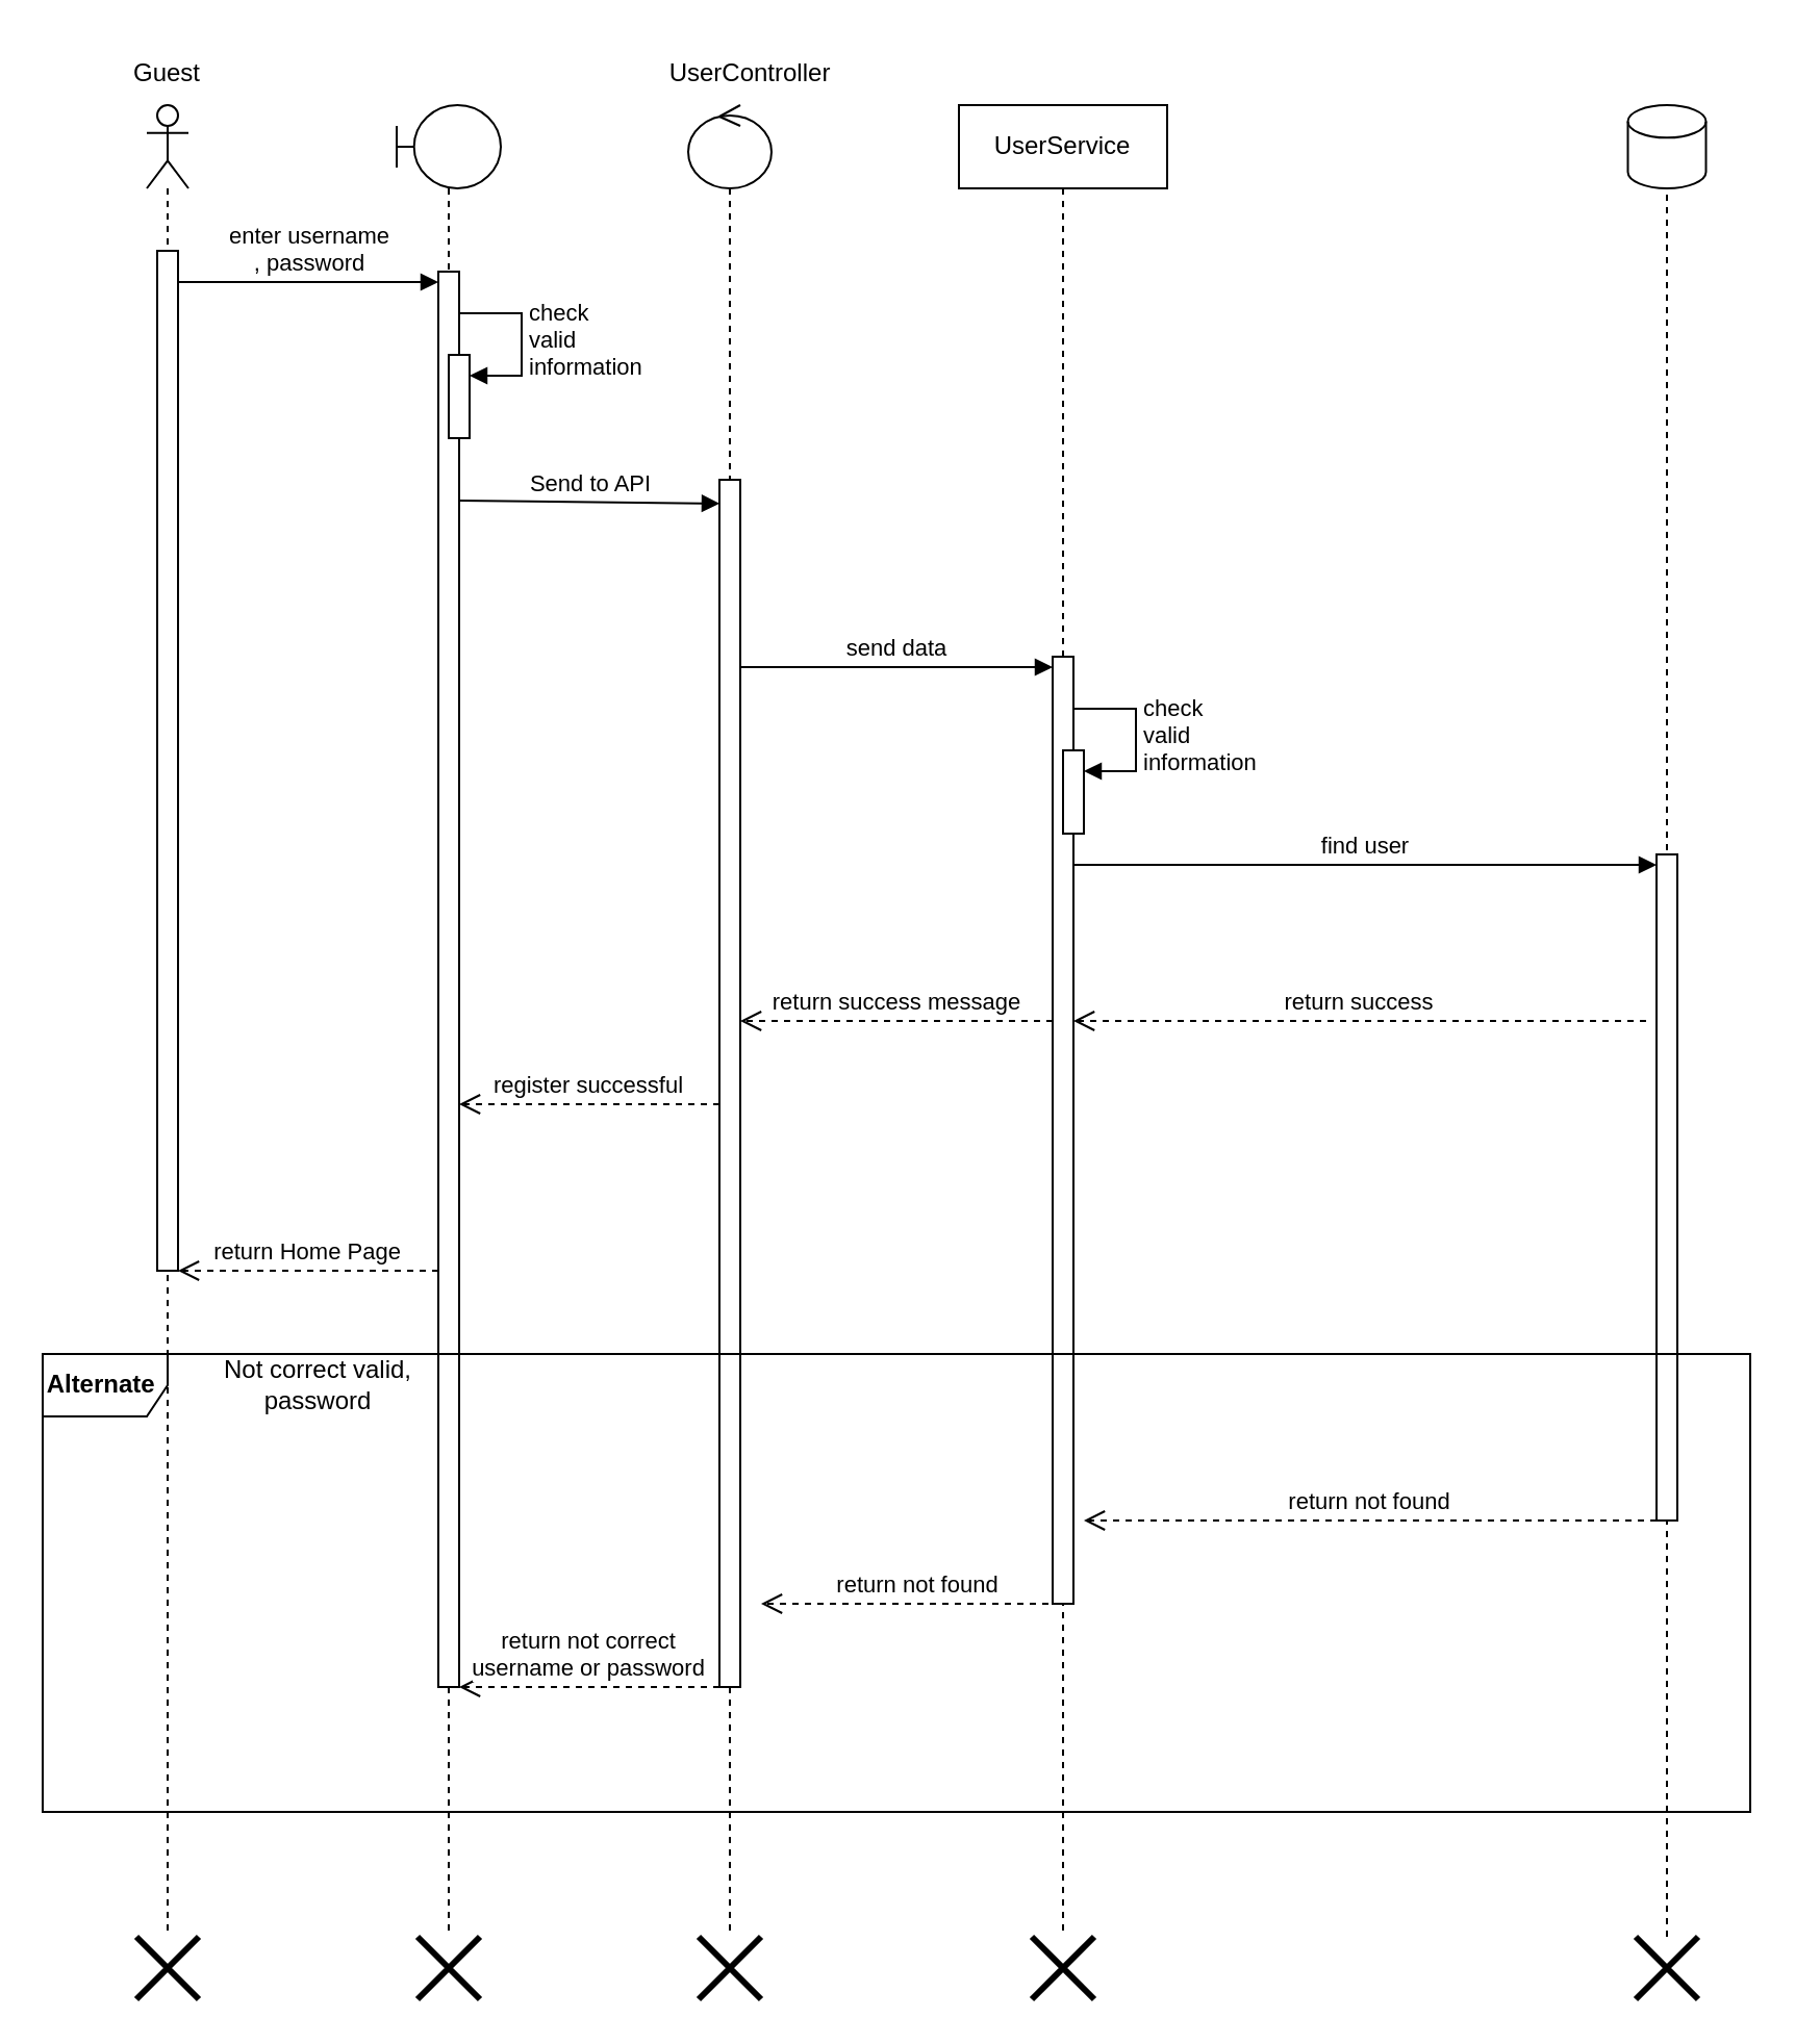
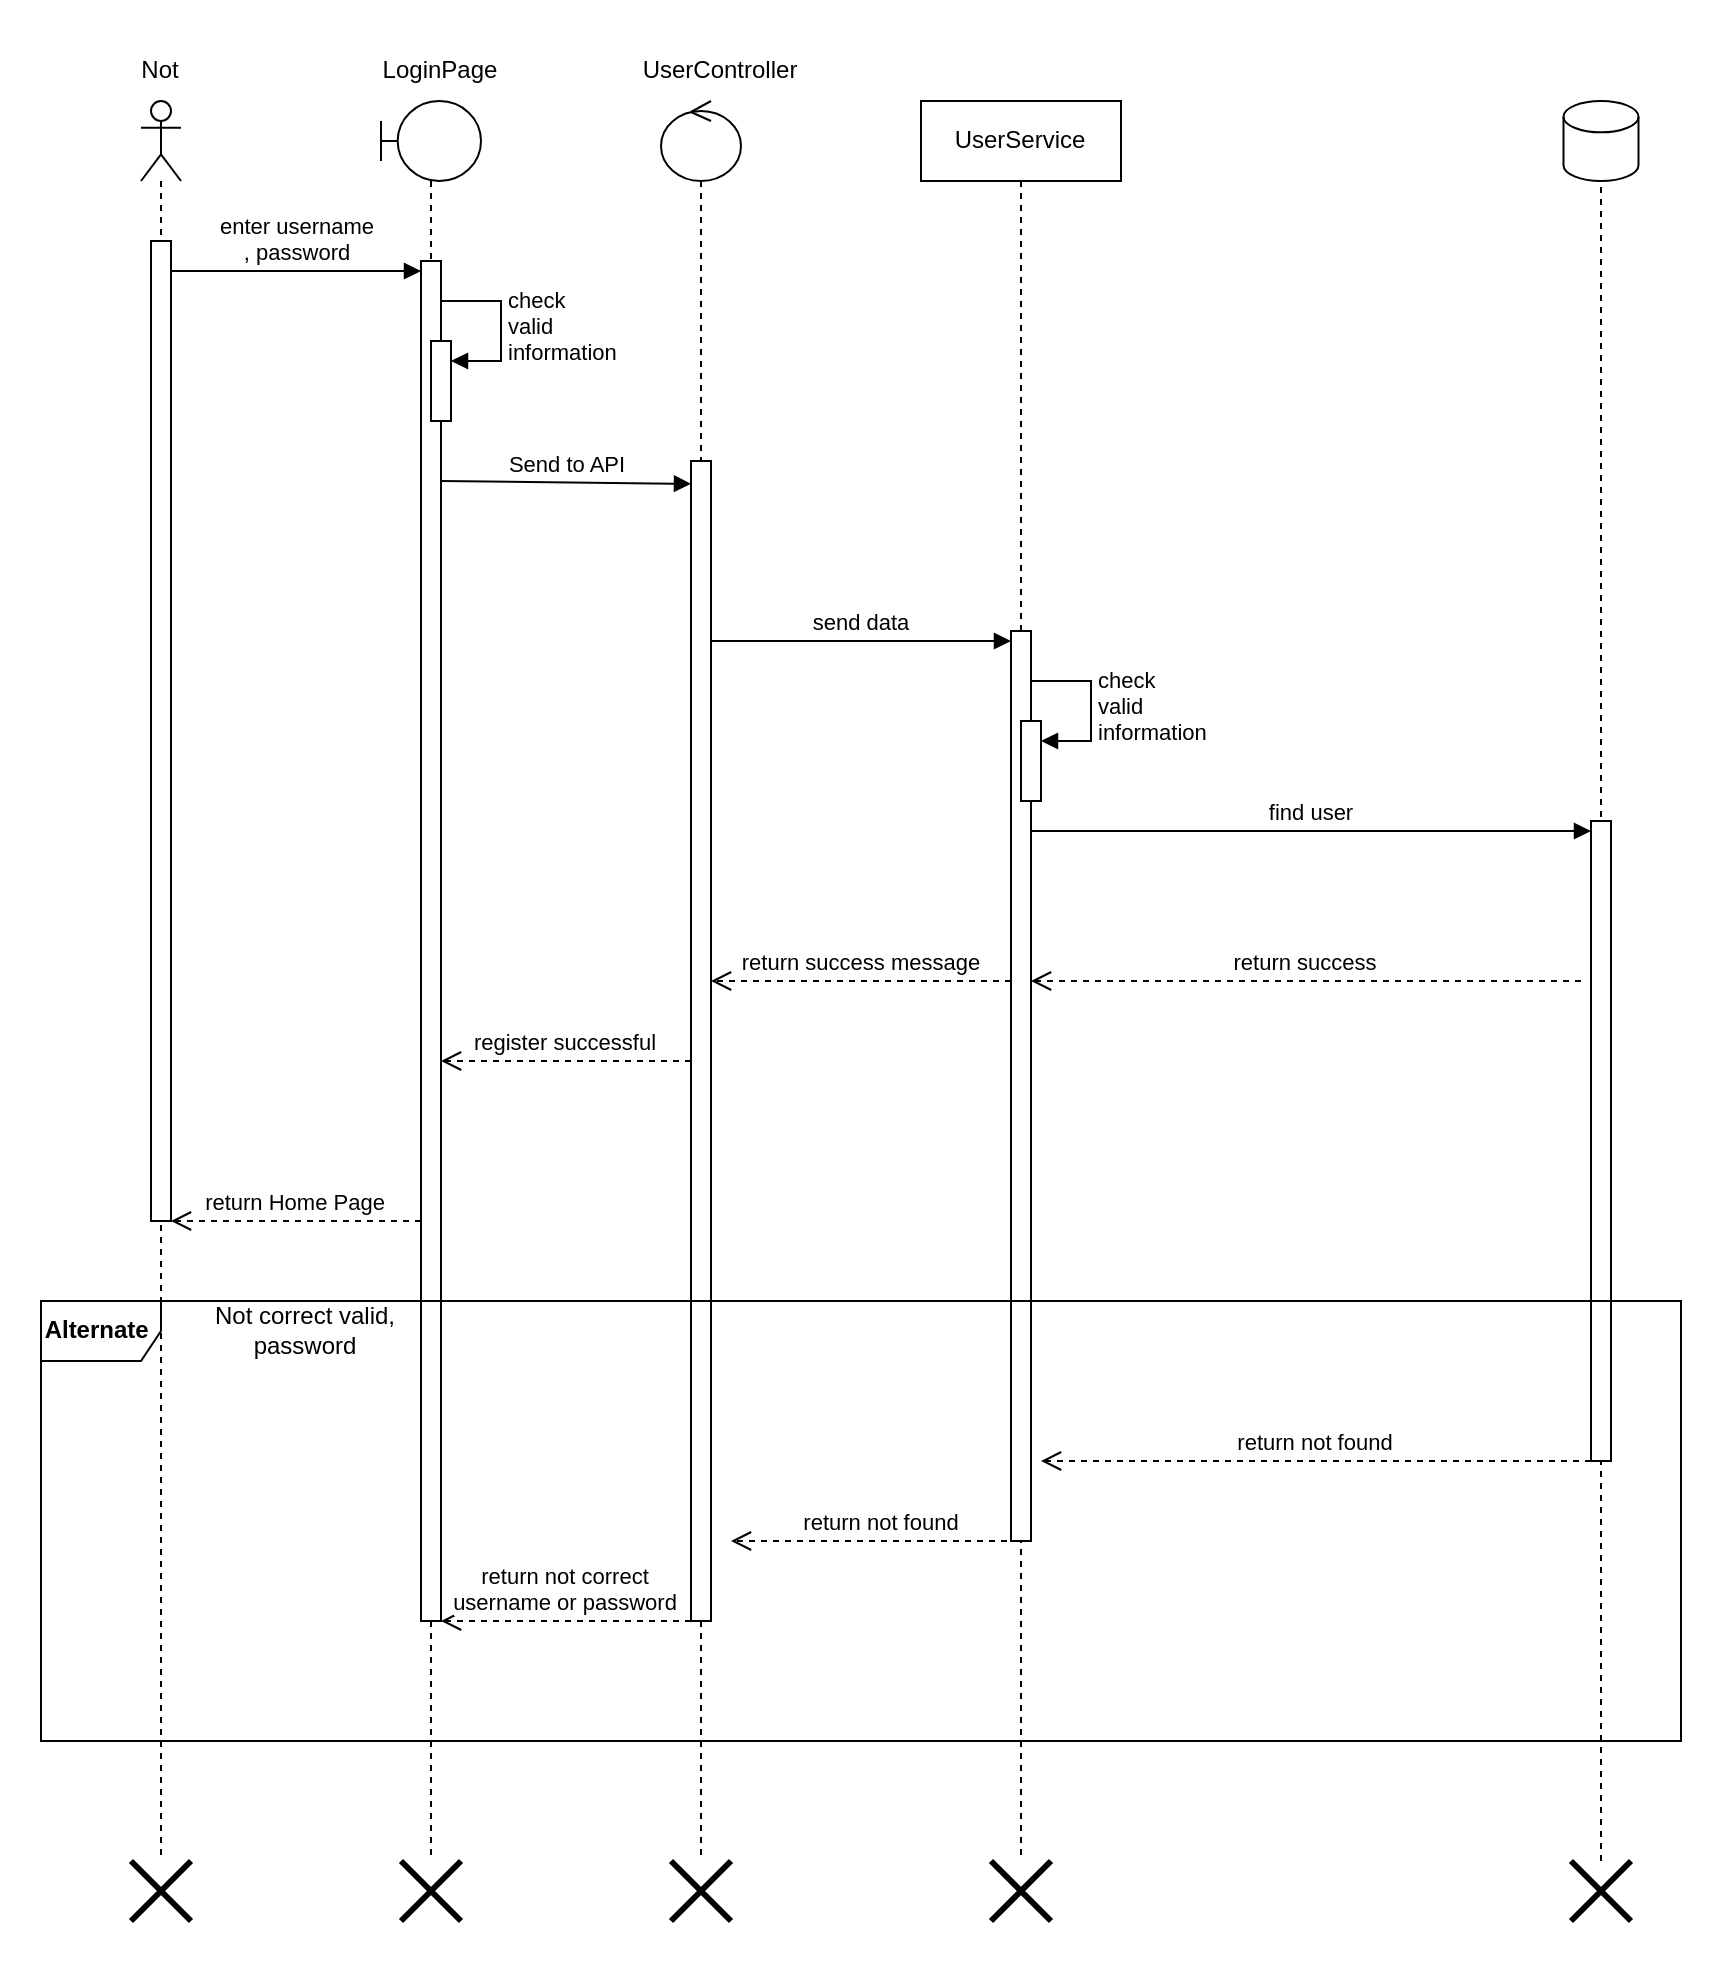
  <mxCell id="0" />
  <mxCell id="1" parent="0" />
  <mxCell id="2" value="" style="shape=umlLifeline;perimeter=lifelinePerimeter;whiteSpace=wrap;html=1;container=1;dropTarget=0;collapsible=0;recursiveResize=0;outlineConnect=0;portConstraint=eastwest;newEdgeStyle={&quot;curved&quot;:0,&quot;rounded&quot;:0};participant=umlActor;" parent="1" vertex="1"><mxGeometry x="70" y="50" width="20" height="880" as="geometry" /></mxCell>
  <mxCell id="3" value="" style="html=1;points=[[0,0,0,0,5],[0,1,0,0,-5],[1,0,0,0,5],[1,1,0,0,-5]];perimeter=orthogonalPerimeter;outlineConnect=0;targetShapes=umlLifeline;portConstraint=eastwest;newEdgeStyle={&quot;curved&quot;:0,&quot;rounded&quot;:0};" parent="2" vertex="1"><mxGeometry x="5" y="70" width="10" height="490" as="geometry" /></mxCell>
- <mxCell id="4" value="Guest" style="text;html=1;strokeColor=none;fillColor=none;align=center;verticalAlign=middle;whiteSpace=wrap;rounded=0;" parent="1" vertex="1"><mxGeometry x="50" y="20" width="60" height="30" as="geometry" /></mxCell>
+ <mxCell id="4" value="Not" style="text;html=1;strokeColor=none;fillColor=none;align=center;verticalAlign=middle;whiteSpace=wrap;rounded=0;" parent="1" vertex="1"><mxGeometry x="50" y="20" width="60" height="30" as="geometry" /></mxCell>
  <mxCell id="5" value="" style="shape=umlLifeline;perimeter=lifelinePerimeter;whiteSpace=wrap;html=1;container=1;dropTarget=0;collapsible=0;recursiveResize=0;outlineConnect=0;portConstraint=eastwest;newEdgeStyle={&quot;curved&quot;:0,&quot;rounded&quot;:0};participant=umlBoundary;" parent="1" vertex="1"><mxGeometry x="190" y="50" width="50" height="880" as="geometry" /></mxCell>
  <mxCell id="6" value="" style="html=1;points=[[0,0,0,0,5],[0,1,0,0,-5],[1,0,0,0,5],[1,1,0,0,-5]];perimeter=orthogonalPerimeter;outlineConnect=0;targetShapes=umlLifeline;portConstraint=eastwest;newEdgeStyle={&quot;curved&quot;:0,&quot;rounded&quot;:0};" parent="5" vertex="1"><mxGeometry x="20" y="80" width="10" height="680" as="geometry" /></mxCell>
  <mxCell id="7" value="" style="html=1;points=[[0,0,0,0,5],[0,1,0,0,-5],[1,0,0,0,5],[1,1,0,0,-5]];perimeter=orthogonalPerimeter;outlineConnect=0;targetShapes=umlLifeline;portConstraint=eastwest;newEdgeStyle={&quot;curved&quot;:0,&quot;rounded&quot;:0};" parent="5" vertex="1"><mxGeometry x="25" y="120" width="10" height="40" as="geometry" /></mxCell>
  <mxCell id="8" value="check &lt;br&gt;valid &lt;br&gt;information" style="html=1;align=left;spacingLeft=2;endArrow=block;rounded=0;edgeStyle=orthogonalEdgeStyle;curved=0;rounded=0;" parent="5" target="7" edge="1"><mxGeometry relative="1" as="geometry"><mxPoint x="30" y="100" as="sourcePoint" /><Array as="points"><mxPoint x="60" y="130" /></Array></mxGeometry></mxCell>
+ <mxCell id="9" value="LoginPage" style="text;html=1;strokeColor=none;fillColor=none;align=center;verticalAlign=middle;whiteSpace=wrap;rounded=0;" parent="1" vertex="1"><mxGeometry x="190" y="20" width="60" height="30" as="geometry" /></mxCell>
  <mxCell id="10" value="enter username&lt;br&gt;, password" style="html=1;verticalAlign=bottom;startArrow=none;endArrow=block;startSize=8;curved=0;rounded=0;entryX=0;entryY=0;entryDx=0;entryDy=5;startFill=0;" parent="1" source="3" target="6" edge="1"><mxGeometry relative="1" as="geometry"><mxPoint x="90" y="135" as="sourcePoint" /></mxGeometry></mxCell>
  <mxCell id="11" value="Send to API" style="html=1;verticalAlign=bottom;startArrow=none;endArrow=block;startSize=8;curved=0;rounded=0;entryX=0;entryY=0.063;entryDx=0;entryDy=0;entryPerimeter=0;startFill=0;" parent="1" edge="1"><mxGeometry relative="1" as="geometry"><mxPoint x="220" y="240" as="sourcePoint" /><mxPoint x="345" y="241.42" as="targetPoint" /></mxGeometry></mxCell>
  <mxCell id="12" value="" style="shape=umlLifeline;perimeter=lifelinePerimeter;whiteSpace=wrap;html=1;container=1;dropTarget=0;collapsible=0;recursiveResize=0;outlineConnect=0;portConstraint=eastwest;newEdgeStyle={&quot;curved&quot;:0,&quot;rounded&quot;:0};participant=umlControl;" parent="1" vertex="1"><mxGeometry x="330" y="50" width="40" height="880" as="geometry" /></mxCell>
  <mxCell id="13" value="" style="html=1;points=[[0,0,0,0,5],[0,1,0,0,-5],[1,0,0,0,5],[1,1,0,0,-5]];perimeter=orthogonalPerimeter;outlineConnect=0;targetShapes=umlLifeline;portConstraint=eastwest;newEdgeStyle={&quot;curved&quot;:0,&quot;rounded&quot;:0};" parent="12" vertex="1"><mxGeometry x="15" y="180" width="10" height="580" as="geometry" /></mxCell>
  <mxCell id="14" value="UserController" style="text;html=1;strokeColor=none;fillColor=none;align=center;verticalAlign=middle;whiteSpace=wrap;rounded=0;" parent="1" vertex="1"><mxGeometry x="330" y="20" width="60" height="30" as="geometry" /></mxCell>
  <mxCell id="15" value="UserService" style="shape=umlLifeline;perimeter=lifelinePerimeter;whiteSpace=wrap;html=1;container=1;dropTarget=0;collapsible=0;recursiveResize=0;outlineConnect=0;portConstraint=eastwest;newEdgeStyle={&quot;curved&quot;:0,&quot;rounded&quot;:0};" parent="1" vertex="1"><mxGeometry x="460" y="50" width="100" height="880" as="geometry" /></mxCell>
  <mxCell id="16" value="" style="html=1;points=[[0,0,0,0,5],[0,1,0,0,-5],[1,0,0,0,5],[1,1,0,0,-5]];perimeter=orthogonalPerimeter;outlineConnect=0;targetShapes=umlLifeline;portConstraint=eastwest;newEdgeStyle={&quot;curved&quot;:0,&quot;rounded&quot;:0};" parent="15" vertex="1"><mxGeometry x="45" y="265" width="10" height="455" as="geometry" /></mxCell>
  <mxCell id="17" value="" style="html=1;points=[[0,0,0,0,5],[0,1,0,0,-5],[1,0,0,0,5],[1,1,0,0,-5]];perimeter=orthogonalPerimeter;outlineConnect=0;targetShapes=umlLifeline;portConstraint=eastwest;newEdgeStyle={&quot;curved&quot;:0,&quot;rounded&quot;:0};" parent="15" vertex="1"><mxGeometry x="50" y="310" width="10" height="40" as="geometry" /></mxCell>
  <mxCell id="18" value="check &lt;br&gt;valid &lt;br&gt;information" style="html=1;align=left;spacingLeft=2;endArrow=block;rounded=0;edgeStyle=orthogonalEdgeStyle;curved=0;rounded=0;" parent="15" target="17" edge="1"><mxGeometry relative="1" as="geometry"><mxPoint x="55" y="290" as="sourcePoint" /><Array as="points"><mxPoint x="85" y="320" /></Array></mxGeometry></mxCell>
  <mxCell id="19" value="send data" style="html=1;verticalAlign=bottom;startArrow=none;endArrow=block;startSize=8;curved=0;rounded=0;entryX=0;entryY=0;entryDx=0;entryDy=5;startFill=0;" parent="1" source="13" target="16" edge="1"><mxGeometry relative="1" as="geometry"><mxPoint x="435" y="320" as="sourcePoint" /></mxGeometry></mxCell>
  <mxCell id="20" value="" style="shape=cylinder3;whiteSpace=wrap;html=1;boundedLbl=1;backgroundOutline=1;size=7.833;" parent="1" vertex="1"><mxGeometry x="781.25" y="50" width="37.5" height="40" as="geometry" /></mxCell>
  <mxCell id="21" value="" style="endArrow=none;dashed=1;html=1;rounded=0;entryX=0.5;entryY=1;entryDx=0;entryDy=0;entryPerimeter=0;" parent="1" source="28" target="20" edge="1"><mxGeometry width="50" height="50" relative="1" as="geometry"><mxPoint x="800" y="610" as="sourcePoint" /><mxPoint x="541.25" y="10" as="targetPoint" /></mxGeometry></mxCell>
  <mxCell id="22" value="" style="html=1;points=[[0,0,0,0,5],[0,1,0,0,-5],[1,0,0,0,5],[1,1,0,0,-5]];perimeter=orthogonalPerimeter;outlineConnect=0;targetShapes=umlLifeline;portConstraint=eastwest;newEdgeStyle={&quot;curved&quot;:0,&quot;rounded&quot;:0};" parent="1" vertex="1"><mxGeometry x="795" y="410" width="10" height="320" as="geometry" /></mxCell>
  <mxCell id="23" value="find user" style="html=1;verticalAlign=bottom;endArrow=block;curved=0;rounded=0;entryX=0;entryY=0;entryDx=0;entryDy=5;" parent="1" source="16" target="22" edge="1"><mxGeometry relative="1" as="geometry"><mxPoint x="665" y="415" as="sourcePoint" /></mxGeometry></mxCell>
  <mxCell id="24" value="return success" style="html=1;verticalAlign=bottom;endArrow=open;dashed=1;endSize=8;curved=0;rounded=0;" parent="1" target="16" edge="1"><mxGeometry relative="1" as="geometry"><mxPoint x="665" y="470" as="targetPoint" /><mxPoint x="790" y="490" as="sourcePoint" /></mxGeometry></mxCell>
  <mxCell id="25" value="return success message" style="html=1;verticalAlign=bottom;endArrow=open;dashed=1;endSize=8;curved=0;rounded=0;" parent="1" edge="1"><mxGeometry relative="1" as="geometry"><mxPoint x="355" y="490" as="targetPoint" /><mxPoint x="505" y="490" as="sourcePoint" /></mxGeometry></mxCell>
  <mxCell id="26" value="register successful" style="html=1;verticalAlign=bottom;endArrow=open;dashed=1;endSize=8;curved=0;rounded=0;" parent="1" source="13" edge="1"><mxGeometry relative="1" as="geometry"><mxPoint x="220" y="530" as="targetPoint" /><mxPoint x="370" y="530" as="sourcePoint" /></mxGeometry></mxCell>
  <mxCell id="27" value="return Home Page" style="html=1;verticalAlign=bottom;endArrow=open;dashed=1;endSize=8;curved=0;rounded=0;" parent="1" target="3" edge="1"><mxGeometry relative="1" as="geometry"><mxPoint x="210" y="610" as="sourcePoint" /><mxPoint x="100" y="610" as="targetPoint" /></mxGeometry></mxCell>
  <mxCell id="28" value="" style="shape=umlDestroy;whiteSpace=wrap;html=1;strokeWidth=3;targetShapes=umlLifeline;" parent="1" vertex="1"><mxGeometry x="785" y="930" width="30" height="30" as="geometry" /></mxCell>
  <mxCell id="29" value="" style="shape=umlDestroy;whiteSpace=wrap;html=1;strokeWidth=3;targetShapes=umlLifeline;" parent="1" vertex="1"><mxGeometry x="495" y="930" width="30" height="30" as="geometry" /></mxCell>
  <mxCell id="30" value="" style="shape=umlDestroy;whiteSpace=wrap;html=1;strokeWidth=3;targetShapes=umlLifeline;" parent="1" vertex="1"><mxGeometry x="335" y="930" width="30" height="30" as="geometry" /></mxCell>
  <mxCell id="31" value="" style="shape=umlDestroy;whiteSpace=wrap;html=1;strokeWidth=3;targetShapes=umlLifeline;" parent="1" vertex="1"><mxGeometry x="200" y="930" width="30" height="30" as="geometry" /></mxCell>
  <mxCell id="32" value="" style="shape=umlDestroy;whiteSpace=wrap;html=1;strokeWidth=3;targetShapes=umlLifeline;" parent="1" vertex="1"><mxGeometry x="65" y="930" width="30" height="30" as="geometry" /></mxCell>
  <mxCell id="33" value="return not found" style="html=1;verticalAlign=bottom;endArrow=open;dashed=1;endSize=8;curved=0;rounded=0;" parent="1" edge="1"><mxGeometry relative="1" as="geometry"><mxPoint x="520" y="730" as="targetPoint" /><mxPoint x="795" y="730" as="sourcePoint" /></mxGeometry></mxCell>
  <mxCell id="34" value="return not found" style="html=1;verticalAlign=bottom;endArrow=open;dashed=1;endSize=8;curved=0;rounded=0;" parent="1" edge="1"><mxGeometry relative="1" as="geometry"><mxPoint x="365" y="770" as="targetPoint" /><mxPoint x="515" y="770" as="sourcePoint" /></mxGeometry></mxCell>
  <mxCell id="35" value="return not correct &lt;br&gt;username or password" style="html=1;verticalAlign=bottom;endArrow=open;dashed=1;endSize=8;curved=0;rounded=0;" parent="1" edge="1"><mxGeometry relative="1" as="geometry"><mxPoint x="220" y="810" as="targetPoint" /><mxPoint x="345" y="810" as="sourcePoint" /></mxGeometry></mxCell>
  <mxCell id="36" value="&lt;b&gt;Alternate&amp;nbsp;&lt;/b&gt;" style="shape=umlFrame;whiteSpace=wrap;html=1;pointerEvents=0;" parent="1" vertex="1"><mxGeometry x="20" y="650" width="820" height="220" as="geometry" /></mxCell>
  <mxCell id="37" value="Not correct valid, password" style="text;html=1;strokeColor=none;fillColor=none;align=center;verticalAlign=middle;whiteSpace=wrap;rounded=0;" parent="1" vertex="1"><mxGeometry x="85" y="650" width="135" height="30" as="geometry" /></mxCell>
